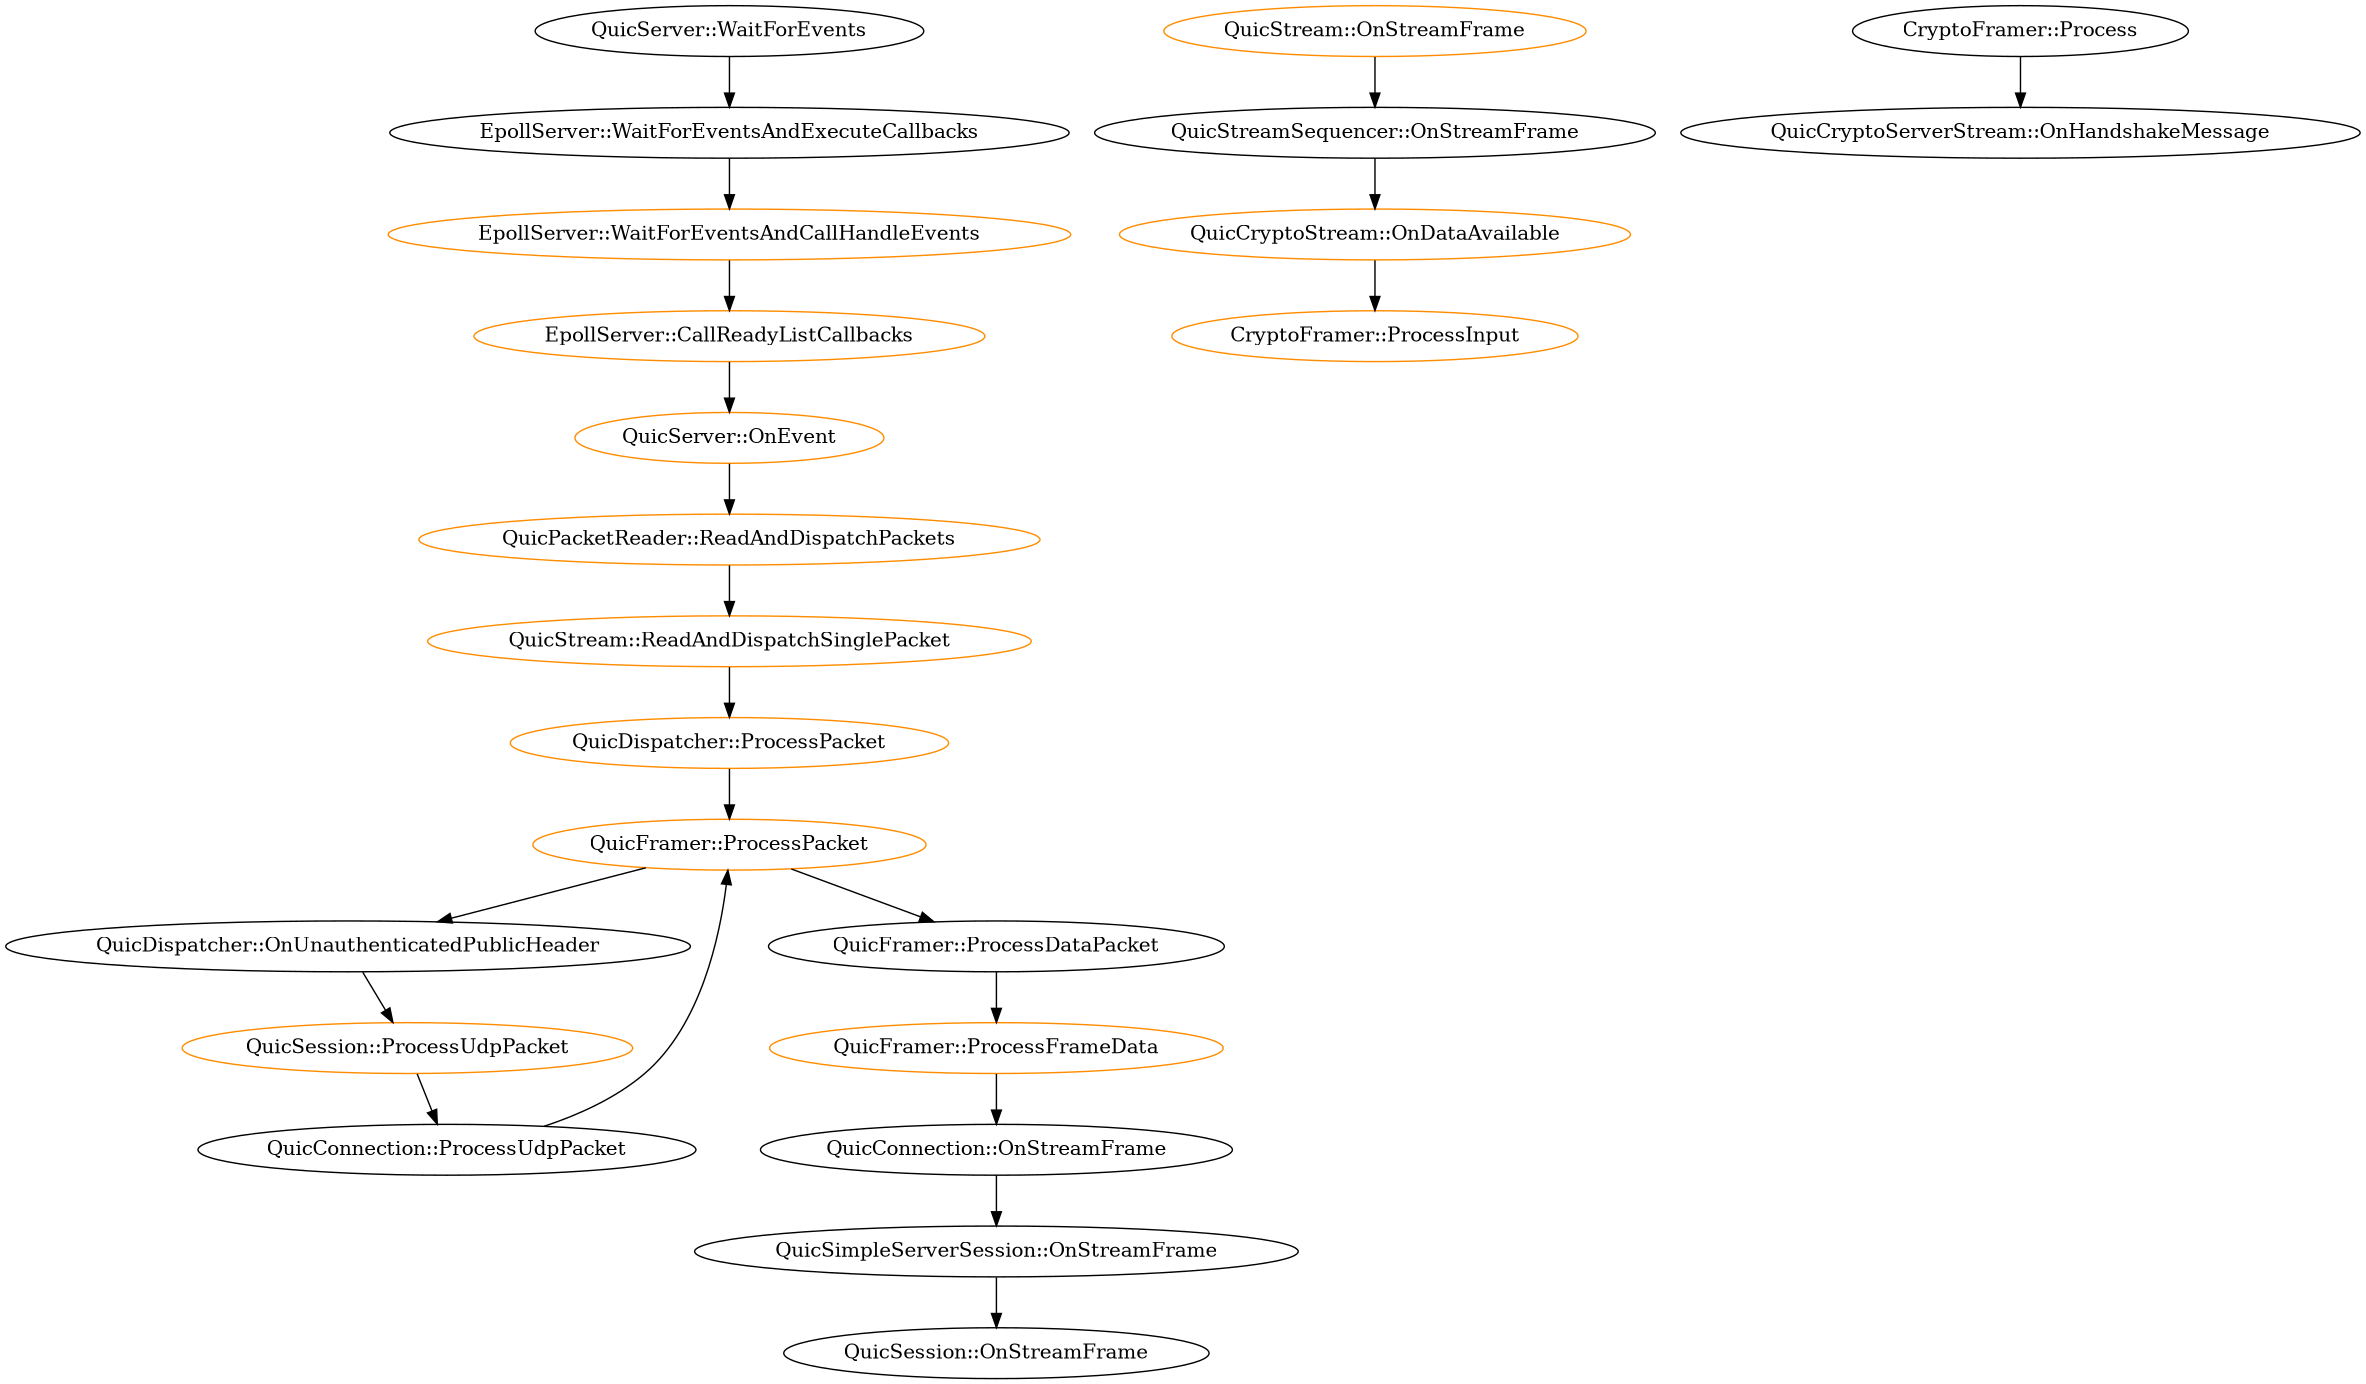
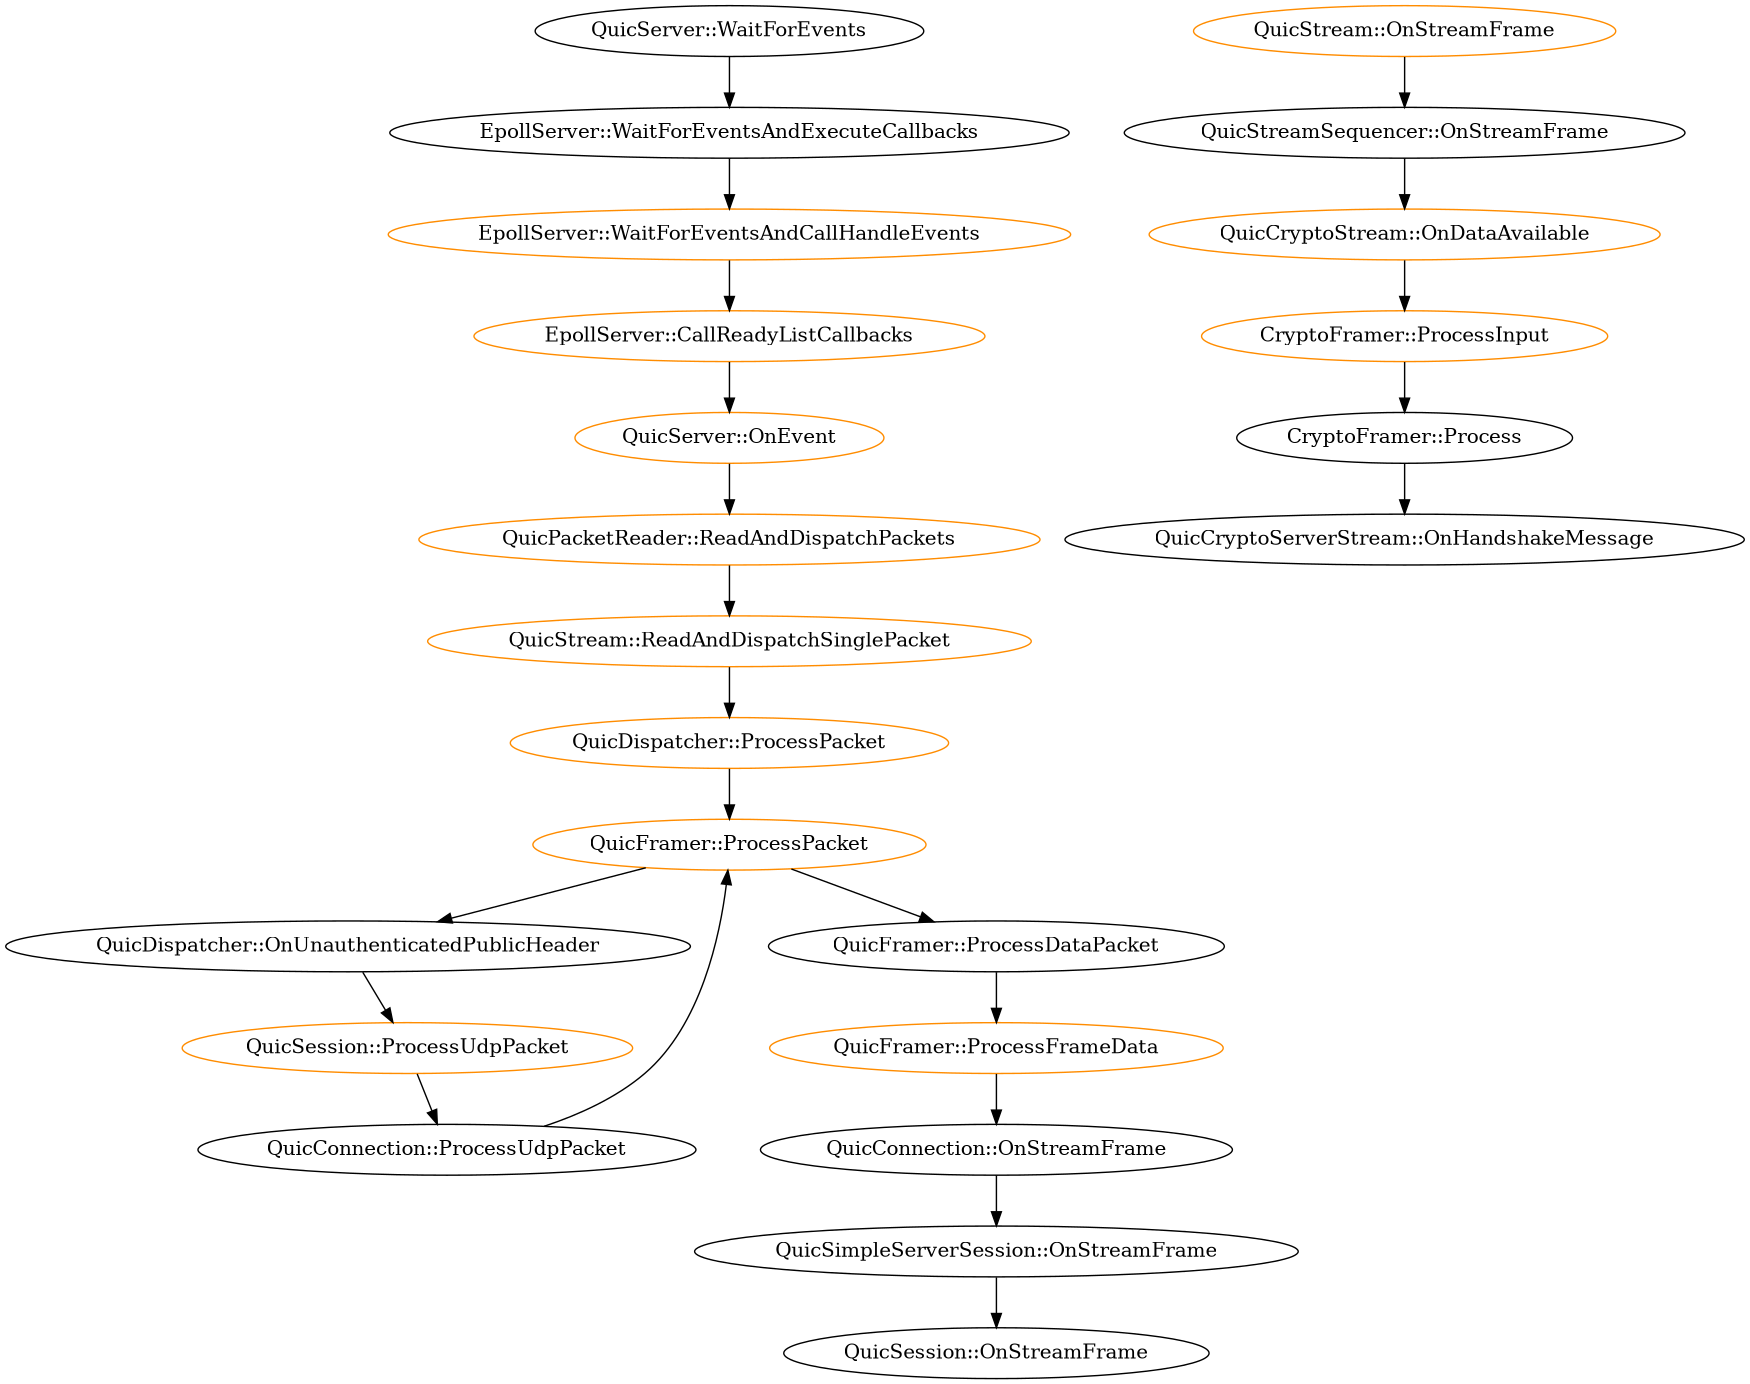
  digraph {
    node [color=darkorange]
    "QuicServer::WaitForEvents" [color=black]
    "EpollServer::WaitForEventsAndExecuteCallbacks" [color=black]
    "EpollServer::WaitForEventsAndCallHandleEvents"
    "EpollServer::CallReadyListCallbacks"
    "QuicServer::OnEvent"
    "QuicPacketReader::ReadAndDispatchPackets"
    n7 [label="QuicStream::ReadAndDispatchSinglePacket"]
    "QuicDispatcher::ProcessPacket"
    "QuicFramer::ProcessPacket"
    "QuicDispatcher::OnUnauthenticatedPublicHeader" [color=black]
    "QuicFramer::ProcessDataPacket" [color=black]
    "QuicSession::ProcessUdpPacket"
    "QuicFramer::ProcessFrameData"
    "QuicConnection::ProcessUdpPacket" [color=black]
    "QuicConnection::OnStreamFrame" [color=black]
    "QuicSimpleServerSession::OnStreamFrame" [color=black]
    "QuicSession::OnStreamFrame" [color=black]
    "QuicStreamSequencer::OnStreamFrame" [color=black]
    "QuicStream::OnStreamFrame"
    "QuicCryptoStream::OnDataAvailable"
    "CryptoFramer::ProcessInput"
    "CryptoFramer::Process" [color=black]
    "QuicCryptoServerStream::OnHandshakeMessage" [color=black]
    "QuicServer::WaitForEvents" -> "EpollServer::WaitForEventsAndExecuteCallbacks"
    "EpollServer::WaitForEventsAndExecuteCallbacks" -> "EpollServer::WaitForEventsAndCallHandleEvents"
    "EpollServer::WaitForEventsAndCallHandleEvents" -> "EpollServer::CallReadyListCallbacks"
    "EpollServer::CallReadyListCallbacks" -> "QuicServer::OnEvent"
    "QuicServer::OnEvent" -> "QuicPacketReader::ReadAndDispatchPackets"
    "QuicPacketReader::ReadAndDispatchPackets" -> n7
    n7 -> "QuicDispatcher::ProcessPacket"
    "QuicDispatcher::ProcessPacket" -> "QuicFramer::ProcessPacket"
    "QuicFramer::ProcessPacket" -> "QuicDispatcher::OnUnauthenticatedPublicHeader"
    "QuicFramer::ProcessPacket" -> "QuicFramer::ProcessDataPacket"
    "QuicDispatcher::OnUnauthenticatedPublicHeader" -> "QuicSession::ProcessUdpPacket"
    "QuicFramer::ProcessDataPacket" -> "QuicFramer::ProcessFrameData"
    "QuicSession::ProcessUdpPacket" -> "QuicConnection::ProcessUdpPacket"
    "QuicFramer::ProcessFrameData" -> "QuicConnection::OnStreamFrame"
    "QuicConnection::ProcessUdpPacket" -> "QuicFramer::ProcessPacket"
    "QuicConnection::OnStreamFrame" -> "QuicSimpleServerSession::OnStreamFrame"
    "QuicSimpleServerSession::OnStreamFrame" -> "QuicSession::OnStreamFrame"
    "QuicStreamSequencer::OnStreamFrame" -> "QuicCryptoStream::OnDataAvailable"
    "QuicStream::OnStreamFrame" -> "QuicStreamSequencer::OnStreamFrame"
    "QuicCryptoStream::OnDataAvailable" -> "CryptoFramer::ProcessInput"
+   "CryptoFramer::ProcessInput" -> "CryptoFramer::Process"
    "CryptoFramer::Process" -> "QuicCryptoServerStream::OnHandshakeMessage"
  }
